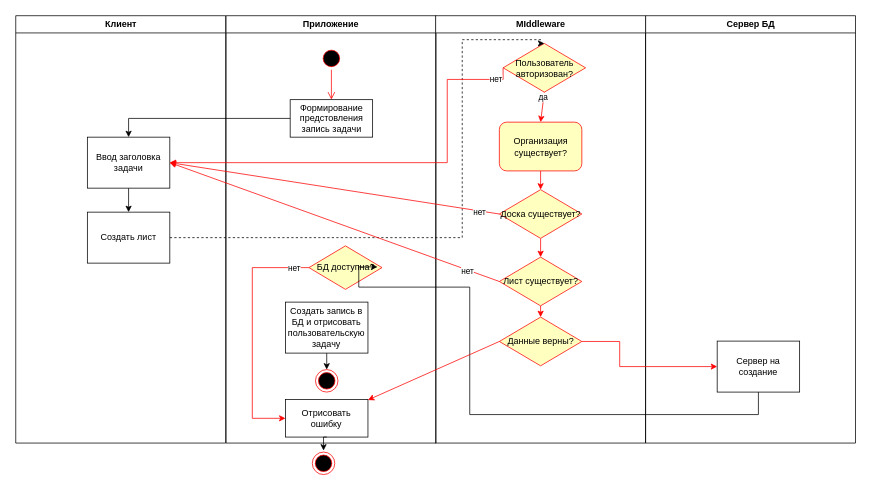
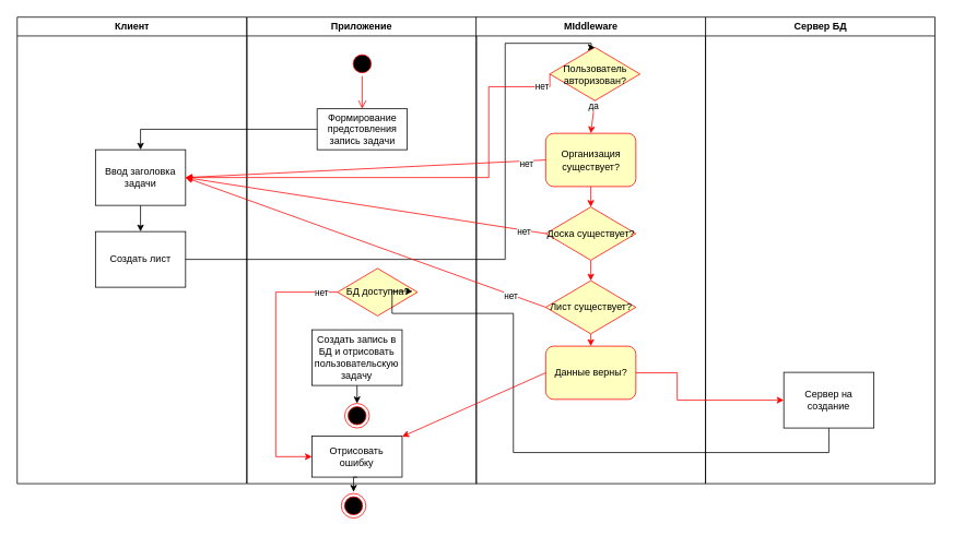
  <mxCell id="0" />
  <mxCell id="1" parent="0" />
  <mxCell id="2" value="Клиент" style="swimlane;whiteSpace=wrap" parent="1" vertex="1"><mxGeometry x="20.5" y="20" width="280" height="570" as="geometry" /></mxCell>
  <mxCell id="3" style="edgeStyle=orthogonalEdgeStyle;rounded=0;orthogonalLoop=1;jettySize=auto;html=1;exitX=0.5;exitY=1;exitDx=0;exitDy=0;entryX=0.5;entryY=0;entryDx=0;entryDy=0;" parent="2" source="4" target="5" edge="1"><mxGeometry relative="1" as="geometry" /></mxCell>
  <mxCell id="4" value="Ввод заголовка задачи" style="html=1;whiteSpace=wrap;" parent="2" vertex="1"><mxGeometry x="95.5" y="162" width="110" height="68" as="geometry" /></mxCell>
  <mxCell id="5" value="Создать лист" style="html=1;whiteSpace=wrap;" parent="2" vertex="1"><mxGeometry x="95.5" y="262" width="110" height="68" as="geometry" /></mxCell>
  <mxCell id="6" value="Приложение" style="swimlane;whiteSpace=wrap" parent="1" vertex="1"><mxGeometry x="301" y="20" width="280" height="570" as="geometry" /></mxCell>
  <mxCell id="7" value="" style="ellipse;html=1;shape=startState;fillColor=#000000;strokeColor=#ff0000;" parent="6" vertex="1"><mxGeometry x="125.5" y="42" width="30" height="30" as="geometry" /></mxCell>
  <mxCell id="8" value="" style="edgeStyle=orthogonalEdgeStyle;html=1;verticalAlign=bottom;endArrow=open;endSize=8;strokeColor=#ff0000;rounded=0;entryX=0.5;entryY=0;entryDx=0;entryDy=0;" parent="6" source="7" target="9" edge="1"><mxGeometry relative="1" as="geometry"><mxPoint x="140.5" y="112" as="targetPoint" /></mxGeometry></mxCell>
  <mxCell id="9" value="Формирование предстовления запись задачи" style="html=1;whiteSpace=wrap;" parent="6" vertex="1"><mxGeometry x="85.5" y="112" width="110" height="50" as="geometry" /></mxCell>
  <mxCell id="10" style="edgeStyle=orthogonalEdgeStyle;rounded=0;orthogonalLoop=1;jettySize=auto;html=1;exitX=0;exitY=0.5;exitDx=0;exitDy=0;entryX=0;entryY=0.5;entryDx=0;entryDy=0;strokeColor=#FF0000;" parent="6" source="12" target="16" edge="1"><mxGeometry relative="1" as="geometry"><Array as="points"><mxPoint x="35" y="336" /><mxPoint x="35" y="537" /></Array></mxGeometry></mxCell>
  <mxCell id="11" value="нет" style="edgeLabel;html=1;align=center;verticalAlign=middle;resizable=0;points=[];" parent="10" vertex="1" connectable="0"><mxGeometry x="-0.875" relative="1" as="geometry"><mxPoint as="offset" /></mxGeometry></mxCell>
  <mxCell id="12" value="БД доступна?" style="rhombus;whiteSpace=wrap;html=1;fontColor=#000000;fillColor=#ffffc0;strokeColor=#ff0000;" parent="6" vertex="1"><mxGeometry x="110.5" y="307" width="97.5" height="58" as="geometry" /></mxCell>
  <mxCell id="13" style="edgeStyle=orthogonalEdgeStyle;rounded=0;orthogonalLoop=1;jettySize=auto;html=1;exitX=0.5;exitY=1;exitDx=0;exitDy=0;entryX=0.5;entryY=0;entryDx=0;entryDy=0;" parent="6" source="14" target="15" edge="1"><mxGeometry relative="1" as="geometry" /></mxCell>
  <mxCell id="14" value="Создать запись в БД и отрисовать пользовательскую задачу" style="html=1;whiteSpace=wrap;" parent="6" vertex="1"><mxGeometry x="79.25" y="382" width="110" height="68" as="geometry" /></mxCell>
  <mxCell id="15" value="" style="ellipse;html=1;shape=endState;fillColor=#000000;strokeColor=#ff0000;" parent="6" vertex="1"><mxGeometry x="119.25" y="472" width="30" height="30" as="geometry" /></mxCell>
  <mxCell id="16" value="Отрисовать ошибку" style="html=1;whiteSpace=wrap;" parent="6" vertex="1"><mxGeometry x="79.25" y="512" width="110" height="50" as="geometry" /></mxCell>
  <mxCell id="17" value="Сервер БД" style="swimlane;whiteSpace=wrap" parent="1" vertex="1"><mxGeometry x="860.5" y="20" width="280" height="570" as="geometry" /></mxCell>
  <mxCell id="18" value="Сервер на создание" style="html=1;whiteSpace=wrap;" parent="17" vertex="1"><mxGeometry x="95.5" y="434" width="110" height="68" as="geometry" /></mxCell>
  <mxCell id="19" style="edgeStyle=orthogonalEdgeStyle;rounded=0;orthogonalLoop=1;jettySize=auto;html=1;exitX=0;exitY=0.5;exitDx=0;exitDy=0;entryX=0.5;entryY=0;entryDx=0;entryDy=0;" parent="1" source="9" target="4" edge="1"><mxGeometry relative="1" as="geometry"><Array as="points"><mxPoint x="171" y="157" /></Array></mxGeometry></mxCell>
  <mxCell id="20" value="MIddleware" style="swimlane;whiteSpace=wrap" parent="1" vertex="1"><mxGeometry x="580.5" y="20" width="280" height="570" as="geometry" /></mxCell>
  <mxCell id="21" style="rounded=0;orthogonalLoop=1;jettySize=auto;html=1;exitX=0.5;exitY=1;exitDx=0;exitDy=0;entryX=0.5;entryY=0;entryDx=0;entryDy=0;fillColor=#f8cecc;strokeColor=#FF0000;" parent="20" source="23" target="25" edge="1"><mxGeometry relative="1" as="geometry" /></mxCell>
  <mxCell id="22" value="да" style="edgeLabel;html=1;align=center;verticalAlign=middle;resizable=0;points=[];" parent="21" vertex="1" connectable="0"><mxGeometry x="-0.663" y="-1" relative="1" as="geometry"><mxPoint as="offset" /></mxGeometry></mxCell>
  <mxCell id="23" value="Пользователь авторизован?" style="rhombus;whiteSpace=wrap;html=1;fontColor=#000000;fillColor=#ffffc0;strokeColor=#ff0000;" parent="20" vertex="1"><mxGeometry x="90" y="37" width="110" height="65" as="geometry" /></mxCell>
  <mxCell id="24" style="edgeStyle=orthogonalEdgeStyle;rounded=0;orthogonalLoop=1;jettySize=auto;html=1;exitX=0.5;exitY=1;exitDx=0;exitDy=0;entryX=0.5;entryY=0;entryDx=0;entryDy=0;strokeColor=#FF0000;" edge="1" parent="20" source="25" target="27"><mxGeometry relative="1" as="geometry" /></mxCell>
  <mxCell id="25" value="Организация существует?" style="whiteSpace=wrap;html=1;fontColor=#000000;fillColor=#ffffc0;strokeColor=#ff0000;rounded=1;" parent="20" vertex="1"><mxGeometry x="85" y="142" width="110" height="65" as="geometry" /></mxCell>
  <mxCell id="26" style="edgeStyle=orthogonalEdgeStyle;rounded=0;orthogonalLoop=1;jettySize=auto;html=1;exitX=0.5;exitY=1;exitDx=0;exitDy=0;entryX=0.5;entryY=0;entryDx=0;entryDy=0;strokeColor=#FF0000;" edge="1" parent="20" source="27" target="29"><mxGeometry relative="1" as="geometry" /></mxCell>
  <mxCell id="27" value="&lt;div&gt;Доска существует?&lt;/div&gt;" style="rhombus;whiteSpace=wrap;html=1;fontColor=#000000;fillColor=#ffffc0;strokeColor=#ff0000;" vertex="1" parent="20"><mxGeometry x="85" y="232" width="110" height="65" as="geometry" /></mxCell>
  <mxCell id="28" style="edgeStyle=orthogonalEdgeStyle;rounded=0;orthogonalLoop=1;jettySize=auto;html=1;exitX=0.5;exitY=1;exitDx=0;exitDy=0;entryX=0.5;entryY=0;entryDx=0;entryDy=0;strokeColor=#FF0000;" edge="1" parent="20" source="29" target="30"><mxGeometry relative="1" as="geometry" /></mxCell>
  <mxCell id="29" value="Лист существует?" style="rhombus;whiteSpace=wrap;html=1;fontColor=#000000;fillColor=#ffffc0;strokeColor=#ff0000;" vertex="1" parent="20"><mxGeometry x="85" y="322" width="110" height="65" as="geometry" /></mxCell>
- <mxCell id="30" value="Данные верны?" style="rhombus;whiteSpace=wrap;html=1;fontColor=#000000;fillColor=#ffffc0;strokeColor=#ff0000;" vertex="1" parent="20"><mxGeometry x="85" y="402" width="110" height="65" as="geometry" /></mxCell>
- <mxCell id="31" style="edgeStyle=orthogonalEdgeStyle;rounded=0;orthogonalLoop=1;jettySize=auto;html=1;exitX=1;exitY=0.5;exitDx=0;exitDy=0;entryX=0.5;entryY=0;entryDx=0;entryDy=0;dashed=1;" parent="1" source="5" target="23" edge="1"><mxGeometry relative="1" as="geometry"><Array as="points"><mxPoint x="616" y="316" /><mxPoint x="616" y="52" /><mxPoint x="721" y="52" /></Array></mxGeometry></mxCell>
+ <mxCell id="30" value="Данные верны?" style="whiteSpace=wrap;html=1;fontColor=#000000;fillColor=#ffffc0;strokeColor=#ff0000;rounded=1;" vertex="1" parent="20"><mxGeometry x="85" y="402" width="110" height="65" as="geometry" /></mxCell>
+ <mxCell id="31" style="edgeStyle=orthogonalEdgeStyle;rounded=0;orthogonalLoop=1;jettySize=auto;html=1;exitX=1;exitY=0.5;exitDx=0;exitDy=0;entryX=0.5;entryY=0;entryDx=0;entryDy=0;" parent="1" source="5" target="23" edge="1"><mxGeometry relative="1" as="geometry"><Array as="points"><mxPoint x="616" y="316" /><mxPoint x="616" y="52" /><mxPoint x="721" y="52" /></Array></mxGeometry></mxCell>
  <mxCell id="32" style="edgeStyle=orthogonalEdgeStyle;rounded=0;orthogonalLoop=1;jettySize=auto;html=1;exitX=0;exitY=0.5;exitDx=0;exitDy=0;entryX=1;entryY=0.5;entryDx=0;entryDy=0;strokeColor=#FF0000;" parent="1" source="23" target="4" edge="1"><mxGeometry relative="1" as="geometry"><Array as="points"><mxPoint x="596" y="105" /><mxPoint x="596" y="216" /></Array></mxGeometry></mxCell>
  <mxCell id="33" value="нет" style="edgeLabel;html=1;align=center;verticalAlign=middle;resizable=0;points=[];" parent="32" vertex="1" connectable="0"><mxGeometry x="-0.907" y="-1" relative="1" as="geometry"><mxPoint x="1" as="offset" /></mxGeometry></mxCell>
+ <mxCell id="34" style="rounded=0;orthogonalLoop=1;jettySize=auto;html=1;exitX=0;exitY=0.5;exitDx=0;exitDy=0;entryX=1;entryY=0.5;entryDx=0;entryDy=0;strokeColor=#FF0000;" parent="1" source="25" target="4" edge="1"><mxGeometry relative="1" as="geometry" /></mxCell>
+ <mxCell id="35" value="нет" style="edgeLabel;html=1;align=center;verticalAlign=middle;resizable=0;points=[];" parent="34" vertex="1" connectable="0"><mxGeometry x="-0.887" y="3" relative="1" as="geometry"><mxPoint x="1" y="1" as="offset" /></mxGeometry></mxCell>
  <mxCell id="36" value="" style="ellipse;html=1;shape=endState;fillColor=#000000;strokeColor=#ff0000;" parent="1" vertex="1"><mxGeometry x="416" y="602" width="30" height="30" as="geometry" /></mxCell>
  <mxCell id="37" style="edgeStyle=orthogonalEdgeStyle;rounded=0;orthogonalLoop=1;jettySize=auto;html=1;exitX=0.5;exitY=1;exitDx=0;exitDy=0;entryX=0.5;entryY=-0.067;entryDx=0;entryDy=0;entryPerimeter=0;" parent="1" source="16" target="36" edge="1"><mxGeometry relative="1" as="geometry" /></mxCell>
  <mxCell id="38" style="rounded=0;orthogonalLoop=1;jettySize=auto;html=1;exitX=0;exitY=0.5;exitDx=0;exitDy=0;entryX=1;entryY=0.5;entryDx=0;entryDy=0;strokeColor=#FF0000;" edge="1" parent="1" source="27" target="4"><mxGeometry relative="1" as="geometry" /></mxCell>
  <mxCell id="39" value="&lt;div&gt;нет&lt;/div&gt;" style="edgeLabel;html=1;align=center;verticalAlign=middle;resizable=0;points=[];" vertex="1" connectable="0" parent="38"><mxGeometry x="-0.88" y="1" relative="1" as="geometry"><mxPoint as="offset" /></mxGeometry></mxCell>
  <mxCell id="40" style="edgeStyle=orthogonalEdgeStyle;rounded=0;orthogonalLoop=1;jettySize=auto;html=1;exitX=0.5;exitY=1;exitDx=0;exitDy=0;entryX=0.938;entryY=0.483;entryDx=0;entryDy=0;entryPerimeter=0;" edge="1" parent="1" source="18" target="12"><mxGeometry relative="1" as="geometry"><Array as="points"><mxPoint x="1011" y="552" /><mxPoint x="626" y="552" /><mxPoint x="626" y="382" /><mxPoint x="478" y="382" /></Array></mxGeometry></mxCell>
  <mxCell id="41" style="rounded=0;orthogonalLoop=1;jettySize=auto;html=1;exitX=0;exitY=0.5;exitDx=0;exitDy=0;entryX=1;entryY=0.5;entryDx=0;entryDy=0;strokeColor=#FF0000;" edge="1" parent="1" source="29" target="4"><mxGeometry relative="1" as="geometry" /></mxCell>
  <mxCell id="42" value="нет" style="edgeLabel;html=1;align=center;verticalAlign=middle;resizable=0;points=[];" vertex="1" connectable="0" parent="41"><mxGeometry x="-0.808" y="1" relative="1" as="geometry"><mxPoint as="offset" /></mxGeometry></mxCell>
  <mxCell id="43" style="rounded=0;orthogonalLoop=1;jettySize=auto;html=1;exitX=0;exitY=0.5;exitDx=0;exitDy=0;strokeColor=#FF0000;" edge="1" parent="1" source="30" target="16"><mxGeometry relative="1" as="geometry" /></mxCell>
  <mxCell id="44" style="edgeStyle=orthogonalEdgeStyle;rounded=0;orthogonalLoop=1;jettySize=auto;html=1;exitX=1;exitY=0.5;exitDx=0;exitDy=0;entryX=0;entryY=0.5;entryDx=0;entryDy=0;strokeColor=#FF0000;" edge="1" parent="1" source="30" target="18"><mxGeometry relative="1" as="geometry"><Array as="points"><mxPoint x="826" y="455" /><mxPoint x="826" y="488" /></Array></mxGeometry></mxCell>
